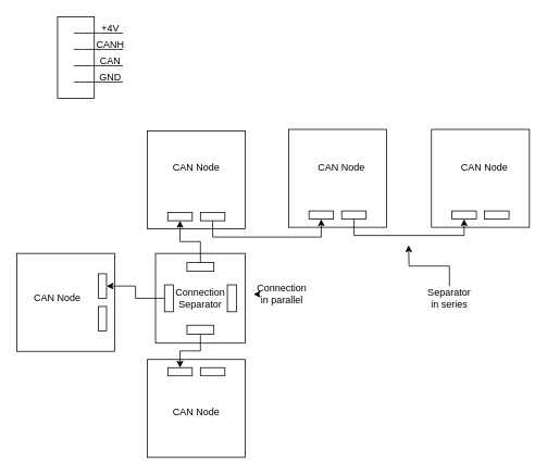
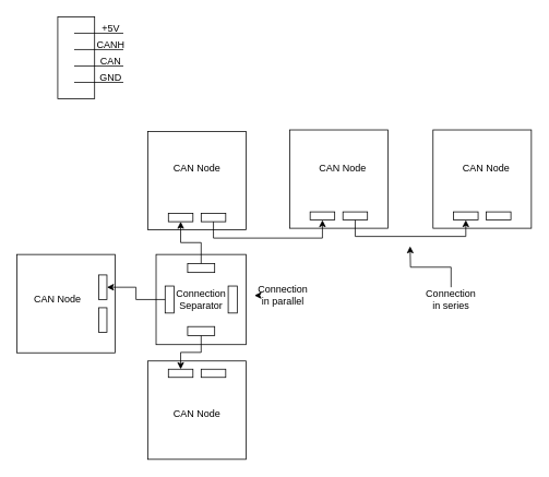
  <mxCell id="0" />
  <mxCell id="1" parent="0" />
  <mxCell id="2" value="" style="group" vertex="1" connectable="0" parent="1"><mxGeometry x="70" y="20" width="95" height="100" as="geometry" /></mxCell>
  <mxCell id="3" value="" style="rounded=0;whiteSpace=wrap;html=1;" vertex="1" parent="2"><mxGeometry width="45" height="100" as="geometry" /></mxCell>
  <mxCell id="4" value="" style="endArrow=none;html=1;rounded=0;" edge="1" parent="2"><mxGeometry width="50" height="50" relative="1" as="geometry"><mxPoint x="20" y="20" as="sourcePoint" /><mxPoint x="80" y="20" as="targetPoint" /></mxGeometry></mxCell>
  <mxCell id="5" value="" style="endArrow=none;html=1;rounded=0;" edge="1" parent="2"><mxGeometry width="50" height="50" relative="1" as="geometry"><mxPoint x="20" y="40" as="sourcePoint" /><mxPoint x="80" y="40" as="targetPoint" /></mxGeometry></mxCell>
  <mxCell id="6" value="" style="endArrow=none;html=1;rounded=0;" edge="1" parent="2"><mxGeometry width="50" height="50" relative="1" as="geometry"><mxPoint x="20" y="60" as="sourcePoint" /><mxPoint x="80" y="60" as="targetPoint" /></mxGeometry></mxCell>
  <mxCell id="7" value="" style="endArrow=none;html=1;rounded=0;" edge="1" parent="2"><mxGeometry width="50" height="50" relative="1" as="geometry"><mxPoint x="20" y="80" as="sourcePoint" /><mxPoint x="80" y="80" as="targetPoint" /></mxGeometry></mxCell>
- <mxCell id="8" value="+4V" style="text;html=1;strokeColor=none;fillColor=none;align=center;verticalAlign=middle;whiteSpace=wrap;rounded=0;" vertex="1" parent="2"><mxGeometry x="35" width="60" height="30" as="geometry" /></mxCell>
+ <mxCell id="8" value="+5V" style="text;html=1;strokeColor=none;fillColor=none;align=center;verticalAlign=middle;whiteSpace=wrap;rounded=0;" vertex="1" parent="2"><mxGeometry x="35" width="60" height="30" as="geometry" /></mxCell>
  <mxCell id="9" value="CANH" style="text;html=1;strokeColor=none;fillColor=none;align=center;verticalAlign=middle;whiteSpace=wrap;rounded=0;" vertex="1" parent="2"><mxGeometry x="35" y="20" width="60" height="30" as="geometry" /></mxCell>
  <mxCell id="10" value="CAN" style="text;html=1;strokeColor=none;fillColor=none;align=center;verticalAlign=middle;whiteSpace=wrap;rounded=0;" vertex="1" parent="2"><mxGeometry x="35" y="40" width="60" height="30" as="geometry" /></mxCell>
  <mxCell id="11" value="GND" style="text;html=1;strokeColor=none;fillColor=none;align=center;verticalAlign=middle;whiteSpace=wrap;rounded=0;" vertex="1" parent="2"><mxGeometry x="35" y="60" width="60" height="30" as="geometry" /></mxCell>
  <mxCell id="12" value="" style="whiteSpace=wrap;html=1;aspect=fixed;" vertex="1" parent="1"><mxGeometry x="20" y="310" width="120" height="120" as="geometry" /></mxCell>
  <mxCell id="13" value="" style="rounded=0;whiteSpace=wrap;html=1;rotation=90;" vertex="1" parent="1"><mxGeometry x="110" y="385" width="30" height="10" as="geometry" /></mxCell>
  <mxCell id="14" value="" style="rounded=0;whiteSpace=wrap;html=1;rotation=-90;" vertex="1" parent="1"><mxGeometry x="110" y="345" width="30" height="10" as="geometry" /></mxCell>
  <mxCell id="15" value="" style="group" vertex="1" connectable="0" parent="1"><mxGeometry x="190" y="310" width="110" height="110" as="geometry" /></mxCell>
  <mxCell id="16" value="" style="whiteSpace=wrap;html=1;aspect=fixed;" vertex="1" parent="15"><mxGeometry width="110.0" height="110.0" as="geometry" /></mxCell>
  <mxCell id="17" value="" style="rounded=0;whiteSpace=wrap;html=1;" vertex="1" parent="15"><mxGeometry x="38.5" y="88" width="33" height="11" as="geometry" /></mxCell>
  <mxCell id="18" value="" style="rounded=0;whiteSpace=wrap;html=1;" vertex="1" parent="15"><mxGeometry x="38.5" y="11" width="33" height="11" as="geometry" /></mxCell>
  <mxCell id="19" value="" style="rounded=0;whiteSpace=wrap;html=1;rotation=-90;" vertex="1" parent="15"><mxGeometry y="49.5" width="33" height="11" as="geometry" /></mxCell>
  <mxCell id="20" value="" style="rounded=0;whiteSpace=wrap;html=1;rotation=-90;" vertex="1" parent="15"><mxGeometry x="77" y="49.5" width="33" height="11" as="geometry" /></mxCell>
  <mxCell id="21" value="Connection Separator" style="text;html=1;strokeColor=none;fillColor=none;align=center;verticalAlign=middle;whiteSpace=wrap;rounded=0;" vertex="1" parent="15"><mxGeometry x="22" y="38.5" width="66" height="33" as="geometry" /></mxCell>
  <mxCell id="22" value="" style="group;rotation=90;" vertex="1" connectable="0" parent="1"><mxGeometry x="180" y="160" width="120" height="120" as="geometry" /></mxCell>
  <mxCell id="23" value="" style="whiteSpace=wrap;html=1;aspect=fixed;rotation=90;" vertex="1" parent="22"><mxGeometry width="120" height="120" as="geometry" /></mxCell>
  <mxCell id="24" value="" style="rounded=0;whiteSpace=wrap;html=1;rotation=180;" vertex="1" parent="22"><mxGeometry x="25" y="100" width="30" height="10" as="geometry" /></mxCell>
  <mxCell id="25" value="" style="rounded=0;whiteSpace=wrap;html=1;rotation=0;" vertex="1" parent="22"><mxGeometry x="65" y="100" width="30" height="10" as="geometry" /></mxCell>
  <mxCell id="26" value="CAN Node" style="text;html=1;strokeColor=none;fillColor=none;align=center;verticalAlign=middle;whiteSpace=wrap;rounded=0;" vertex="1" parent="22"><mxGeometry x="30" y="30" width="60" height="30" as="geometry" /></mxCell>
  <mxCell id="27" value="" style="group;rotation=-90;" vertex="1" connectable="0" parent="1"><mxGeometry x="180" y="440" width="120" height="120" as="geometry" /></mxCell>
  <mxCell id="28" value="" style="whiteSpace=wrap;html=1;aspect=fixed;rotation=-90;" vertex="1" parent="27"><mxGeometry width="120" height="120" as="geometry" /></mxCell>
  <mxCell id="29" value="" style="rounded=0;whiteSpace=wrap;html=1;rotation=0;" vertex="1" parent="27"><mxGeometry x="65" y="10" width="30" height="10" as="geometry" /></mxCell>
  <mxCell id="30" value="" style="rounded=0;whiteSpace=wrap;html=1;rotation=-180;" vertex="1" parent="27"><mxGeometry x="25" y="10" width="30" height="10" as="geometry" /></mxCell>
  <mxCell id="31" value="CAN Node" style="text;html=1;strokeColor=none;fillColor=none;align=center;verticalAlign=middle;whiteSpace=wrap;rounded=0;" vertex="1" parent="27"><mxGeometry x="30" y="50" width="60" height="30" as="geometry" /></mxCell>
  <mxCell id="32" style="edgeStyle=orthogonalEdgeStyle;rounded=0;orthogonalLoop=1;jettySize=auto;html=1;exitX=0.5;exitY=0;exitDx=0;exitDy=0;entryX=0.5;entryY=1;entryDx=0;entryDy=0;" edge="1" parent="1" source="19" target="14"><mxGeometry relative="1" as="geometry" /></mxCell>
  <mxCell id="33" style="edgeStyle=orthogonalEdgeStyle;rounded=0;orthogonalLoop=1;jettySize=auto;html=1;exitX=0.5;exitY=1;exitDx=0;exitDy=0;entryX=0.5;entryY=1;entryDx=0;entryDy=0;" edge="1" parent="1" source="17" target="30"><mxGeometry relative="1" as="geometry" /></mxCell>
  <mxCell id="34" style="edgeStyle=orthogonalEdgeStyle;rounded=0;orthogonalLoop=1;jettySize=auto;html=1;exitX=0.5;exitY=0;exitDx=0;exitDy=0;entryX=0.5;entryY=0;entryDx=0;entryDy=0;" edge="1" parent="1" source="18" target="24"><mxGeometry relative="1" as="geometry" /></mxCell>
  <mxCell id="35" value="" style="group;rotation=-90;" vertex="1" connectable="0" parent="1"><mxGeometry x="440" y="70" width="120" height="295" as="geometry" /></mxCell>
  <mxCell id="36" value="" style="group;rotation=-270;" vertex="1" connectable="0" parent="35"><mxGeometry x="-87" y="88" width="120" height="120" as="geometry" /></mxCell>
  <mxCell id="37" value="" style="whiteSpace=wrap;html=1;aspect=fixed;rotation=-270;" vertex="1" parent="36"><mxGeometry width="120" height="120" as="geometry" /></mxCell>
  <mxCell id="38" value="" style="rounded=0;whiteSpace=wrap;html=1;rotation=-180;" vertex="1" parent="36"><mxGeometry x="25" y="100" width="30" height="10" as="geometry" /></mxCell>
  <mxCell id="39" value="" style="rounded=0;whiteSpace=wrap;html=1;rotation=-360;" vertex="1" parent="36"><mxGeometry x="65" y="100" width="30" height="10" as="geometry" /></mxCell>
  <mxCell id="40" value="CAN Node" style="text;html=1;strokeColor=none;fillColor=none;align=center;verticalAlign=middle;whiteSpace=wrap;rounded=0;" vertex="1" parent="36"><mxGeometry x="35" y="32" width="60" height="30" as="geometry" /></mxCell>
  <mxCell id="41" value="" style="group;rotation=-270;" vertex="1" connectable="0" parent="35"><mxGeometry x="88" y="88" width="120" height="120" as="geometry" /></mxCell>
  <mxCell id="42" value="" style="whiteSpace=wrap;html=1;aspect=fixed;rotation=-270;" vertex="1" parent="41"><mxGeometry width="120" height="120" as="geometry" /></mxCell>
  <mxCell id="43" value="" style="rounded=0;whiteSpace=wrap;html=1;rotation=-180;" vertex="1" parent="41"><mxGeometry x="25" y="100" width="30" height="10" as="geometry" /></mxCell>
  <mxCell id="44" value="" style="rounded=0;whiteSpace=wrap;html=1;rotation=-360;" vertex="1" parent="41"><mxGeometry x="65" y="100" width="30" height="10" as="geometry" /></mxCell>
  <mxCell id="45" value="CAN Node" style="text;html=1;strokeColor=none;fillColor=none;align=center;verticalAlign=middle;whiteSpace=wrap;rounded=0;" vertex="1" parent="41"><mxGeometry x="35" y="32" width="60" height="30" as="geometry" /></mxCell>
  <mxCell id="46" style="edgeStyle=orthogonalEdgeStyle;rounded=0;orthogonalLoop=1;jettySize=auto;html=1;exitX=0.5;exitY=1;exitDx=0;exitDy=0;entryX=0.5;entryY=0;entryDx=0;entryDy=0;" edge="1" parent="35" source="39" target="43"><mxGeometry relative="1" as="geometry" /></mxCell>
  <mxCell id="47" style="edgeStyle=orthogonalEdgeStyle;rounded=0;orthogonalLoop=1;jettySize=auto;html=1;exitX=0.5;exitY=1;exitDx=0;exitDy=0;entryX=0.5;entryY=0;entryDx=0;entryDy=0;" edge="1" parent="1" source="25" target="38"><mxGeometry relative="1" as="geometry" /></mxCell>
  <mxCell id="48" style="edgeStyle=orthogonalEdgeStyle;rounded=0;orthogonalLoop=1;jettySize=auto;html=1;exitX=0;exitY=0.5;exitDx=0;exitDy=0;" edge="1" parent="1" source="49"><mxGeometry relative="1" as="geometry"><mxPoint x="310" y="360.143" as="targetPoint" /></mxGeometry></mxCell>
  <mxCell id="49" value="Connection in parallel" style="text;html=1;strokeColor=none;fillColor=none;align=center;verticalAlign=middle;whiteSpace=wrap;rounded=0;" vertex="1" parent="1"><mxGeometry x="315" y="345" width="60" height="30" as="geometry" /></mxCell>
  <mxCell id="50" style="edgeStyle=orthogonalEdgeStyle;rounded=0;orthogonalLoop=1;jettySize=auto;html=1;exitX=0.5;exitY=0;exitDx=0;exitDy=0;" edge="1" parent="1" source="51"><mxGeometry relative="1" as="geometry"><mxPoint x="500" y="300" as="targetPoint" /></mxGeometry></mxCell>
- <mxCell id="51" value="Separator in series" style="text;html=1;strokeColor=none;fillColor=none;align=center;verticalAlign=middle;whiteSpace=wrap;rounded=0;" vertex="1" parent="1"><mxGeometry x="520" y="350" width="60" height="30" as="geometry" /></mxCell>
+ <mxCell id="51" value="Connection in series" style="text;html=1;strokeColor=none;fillColor=none;align=center;verticalAlign=middle;whiteSpace=wrap;rounded=0;" vertex="1" parent="1"><mxGeometry x="520" y="350" width="60" height="30" as="geometry" /></mxCell>
  <mxCell id="52" value="CAN Node" style="text;html=1;strokeColor=none;fillColor=none;align=center;verticalAlign=middle;whiteSpace=wrap;rounded=0;" vertex="1" parent="1"><mxGeometry x="40" y="350" width="60" height="30" as="geometry" /></mxCell>
